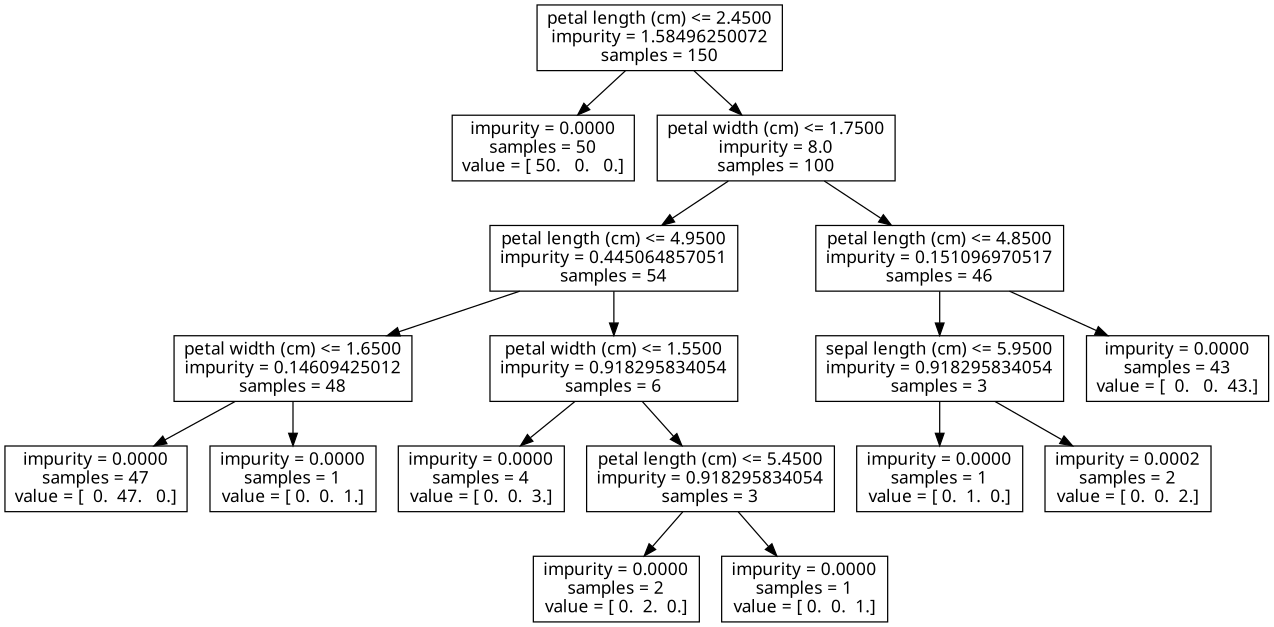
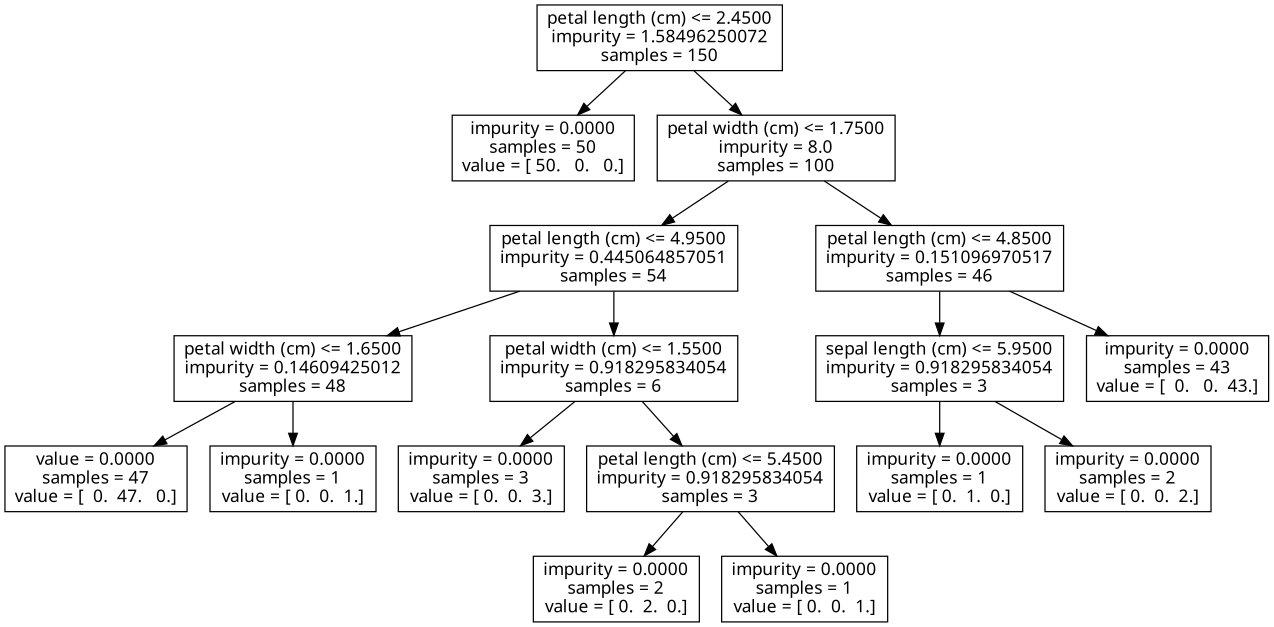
  digraph {
    fontname="Noto Sans"
    node [fontname="Noto Sans" shape=box]
    edge [fontname="Noto Sans"]
    n1 [label="petal length (cm) <= 2.4500\nimpurity = 1.58496250072\nsamples = 150"]
    n2 [label="impurity = 0.0000\nsamples = 50\nvalue = [ 50.   0.   0.]"]
    n3 [label="petal width (cm) <= 1.7500\nimpurity = 8.0\nsamples = 100"]
    n4 [label="petal length (cm) <= 4.9500\nimpurity = 0.445064857051\nsamples = 54"]
    n5 [label="petal length (cm) <= 4.8500\nimpurity = 0.151096970517\nsamples = 46"]
    n6 [label="petal width (cm) <= 1.6500\nimpurity = 0.14609425012\nsamples = 48"]
    n7 [label="petal width (cm) <= 1.5500\nimpurity = 0.918295834054\nsamples = 6"]
    n8 [label="sepal length (cm) <= 5.9500\nimpurity = 0.918295834054\nsamples = 3"]
    n9 [label="impurity = 0.0000\nsamples = 43\nvalue = [  0.   0.  43.]"]
-   n10 [label="impurity = 0.0000\nsamples = 47\nvalue = [  0.  47.   0.]"]
+   n10 [label="value = 0.0000\nsamples = 47\nvalue = [  0.  47.   0.]"]
    n11 [label="impurity = 0.0000\nsamples = 1\nvalue = [ 0.  0.  1.]"]
-   n12 [label="impurity = 0.0000\nsamples = 4\nvalue = [ 0.  0.  3.]"]
+   n12 [label="impurity = 0.0000\nsamples = 3\nvalue = [ 0.  0.  3.]"]
    n13 [label="petal length (cm) <= 5.4500\nimpurity = 0.918295834054\nsamples = 3"]
    n14 [label="impurity = 0.0000\nsamples = 2\nvalue = [ 0.  2.  0.]"]
    n15 [label="impurity = 0.0000\nsamples = 1\nvalue = [ 0.  0.  1.]"]
    n16 [label="impurity = 0.0000\nsamples = 1\nvalue = [ 0.  1.  0.]"]
-   n17 [label="impurity = 0.0002\nsamples = 2\nvalue = [ 0.  0.  2.]"]
+   n17 [label="impurity = 0.0000\nsamples = 2\nvalue = [ 0.  0.  2.]"]
    n1 -> n2
    n1 -> n3
    n3 -> n4
    n3 -> n5
    n4 -> n6
    n4 -> n7
    n5 -> n8
    n5 -> n9
    n6 -> n10
    n6 -> n11
    n7 -> n12
    n7 -> n13
    n8 -> n16
    n8 -> n17
    n13 -> n14
    n13 -> n15
  }
